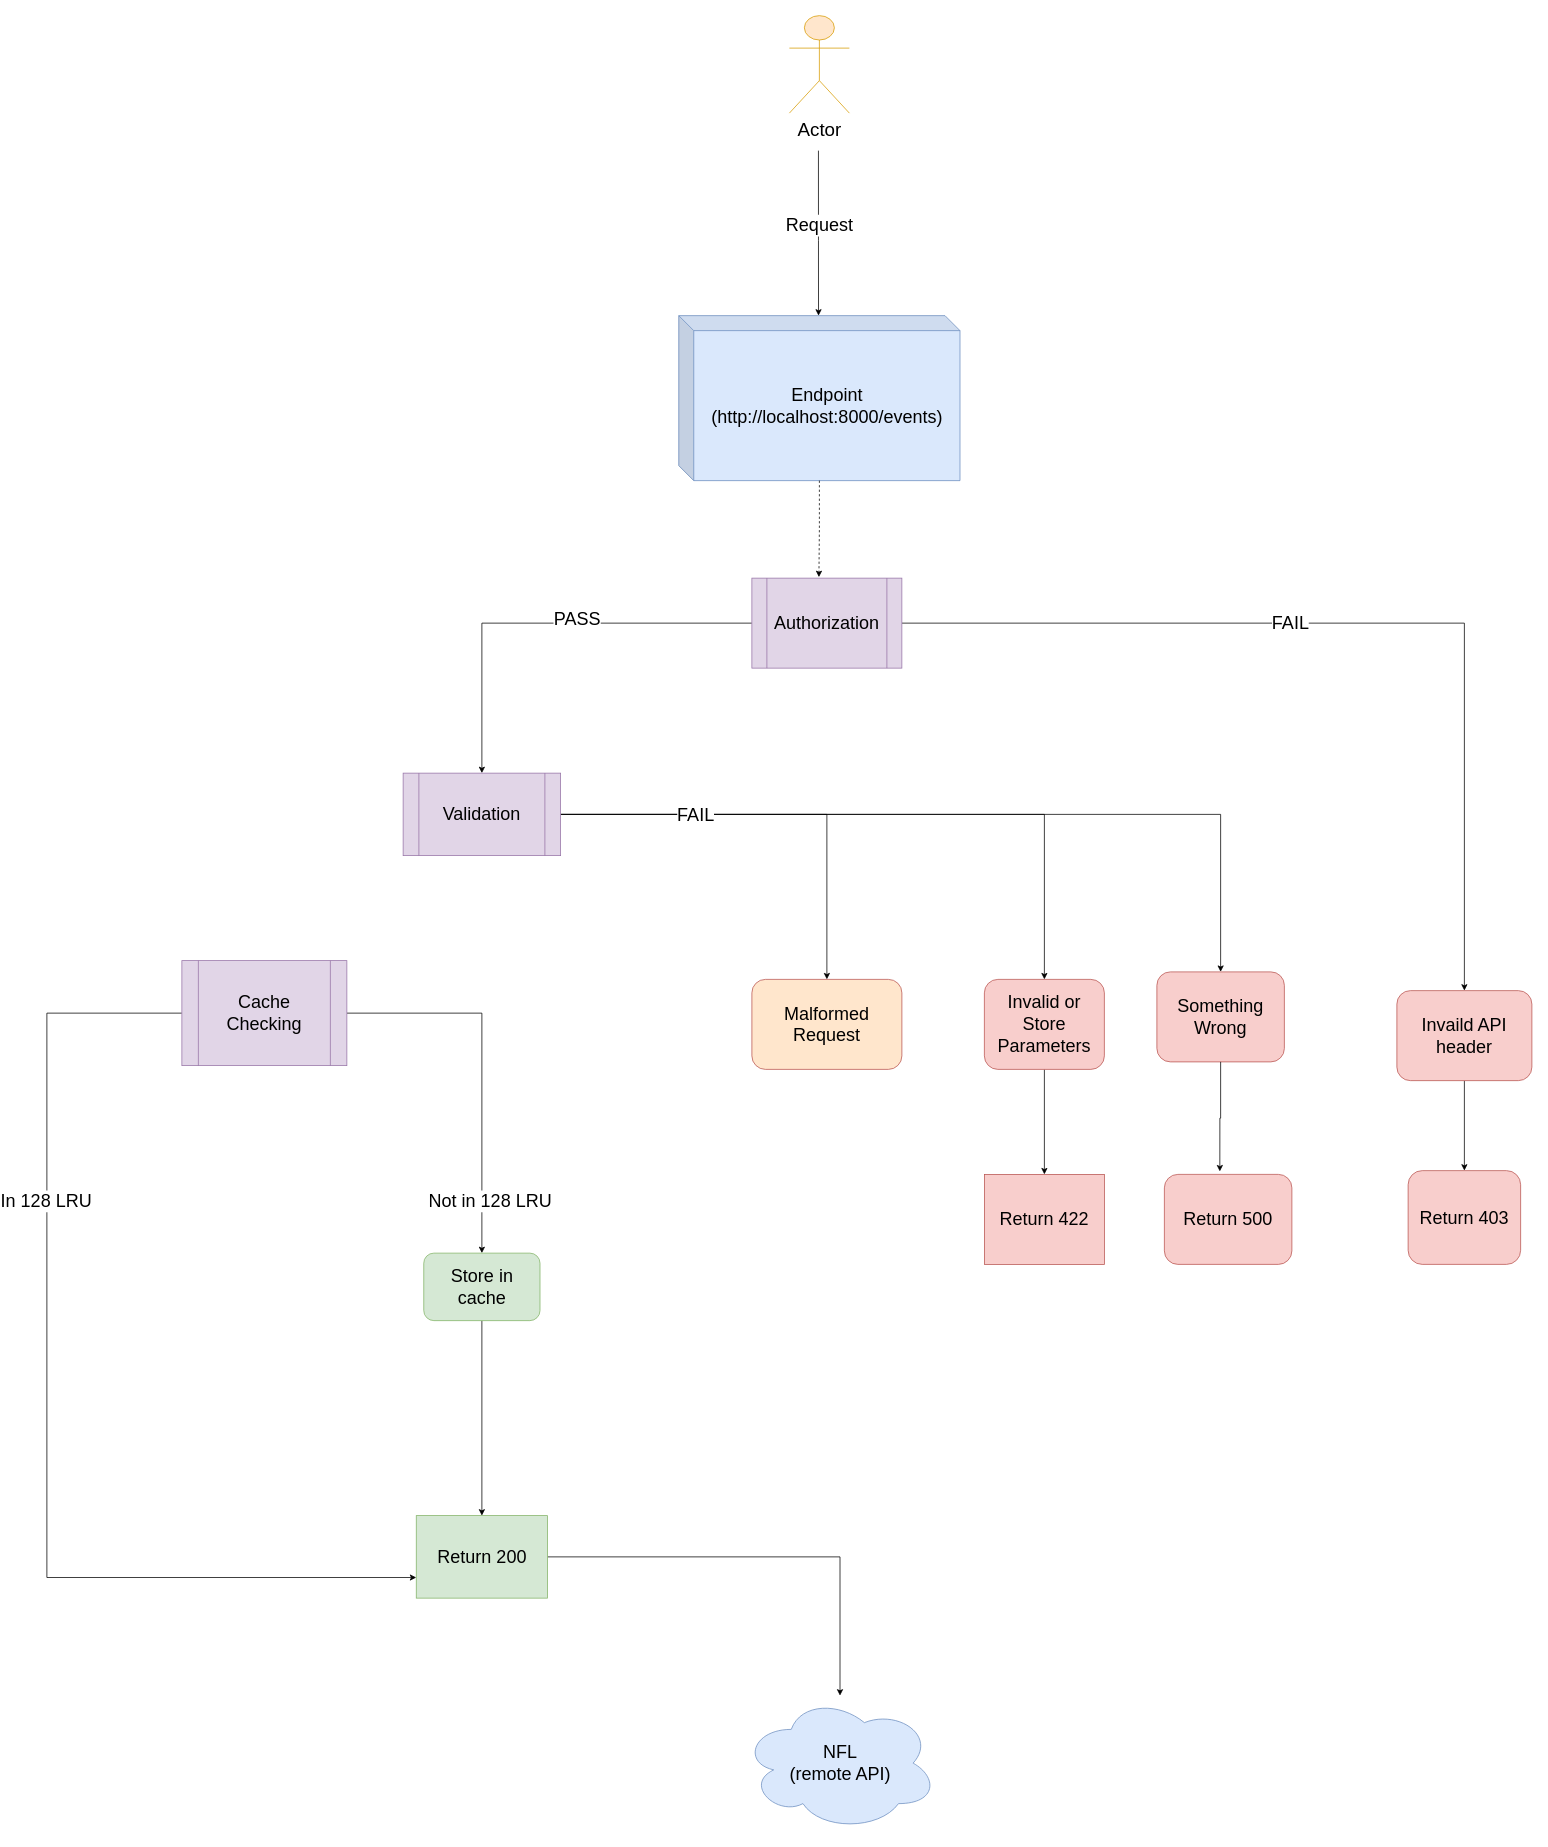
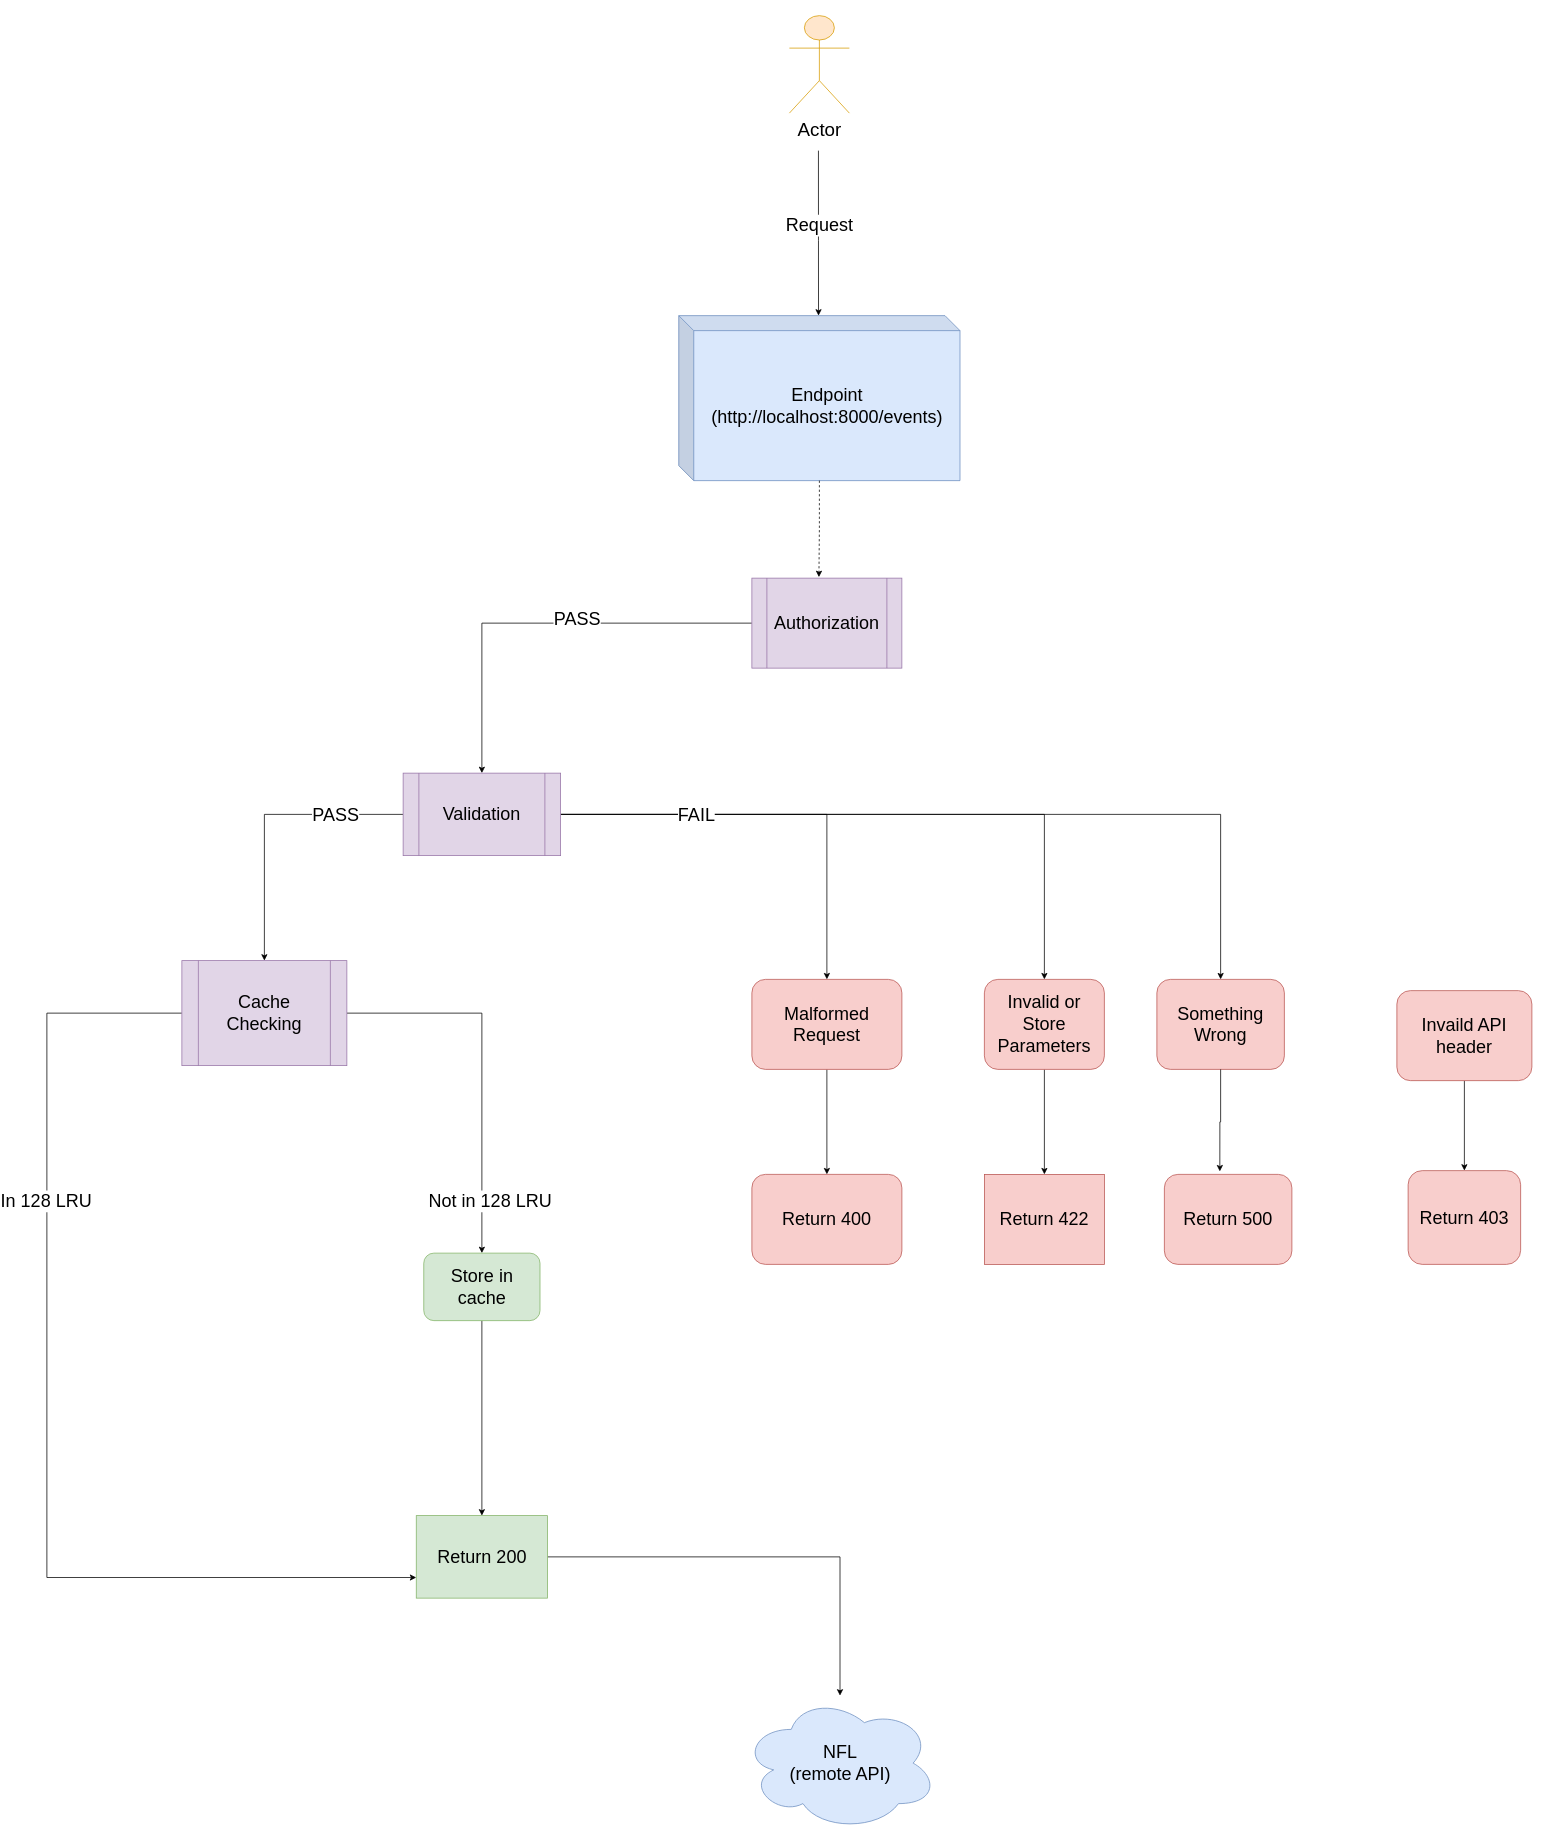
  <mxCell id="0" />
  <mxCell id="1" parent="0" />
  <mxCell id="2" value="&lt;font style=&quot;font-size: 24px;&quot;&gt;NFL&lt;br&gt;(remote API)&lt;/font&gt;" style="ellipse;shape=cloud;whiteSpace=wrap;html=1;fillColor=#dae8fc;strokeColor=#6c8ebf;" vertex="1" parent="1"><mxGeometry x="947.5" y="2260" width="260" height="180" as="geometry" /></mxCell>
  <mxCell id="3" style="edgeStyle=orthogonalEdgeStyle;rounded=0;orthogonalLoop=1;jettySize=auto;html=1;" edge="1" parent="1"><mxGeometry relative="1" as="geometry"><mxPoint x="1048.75" y="200" as="sourcePoint" /><mxPoint x="1048.861" y="420" as="targetPoint" /><Array as="points"><mxPoint x="1048.75" y="320" /><mxPoint x="1048.75" y="320" /></Array></mxGeometry></mxCell>
  <mxCell id="4" value="Request" style="edgeLabel;html=1;align=center;verticalAlign=middle;resizable=0;points=[];fontSize=24;" vertex="1" connectable="0" parent="3"><mxGeometry x="0.003" y="1" relative="1" as="geometry"><mxPoint y="-10" as="offset" /></mxGeometry></mxCell>
  <mxCell id="5" value="Actor" style="shape=umlActor;verticalLabelPosition=bottom;verticalAlign=top;html=1;outlineConnect=0;fontSize=25;fillColor=#ffe6cc;strokeColor=#d79b00;" vertex="1" parent="1"><mxGeometry x="1010" y="20" width="80" height="130" as="geometry" /></mxCell>
  <mxCell id="6" value="&lt;font style=&quot;font-size: 24px;&quot;&gt;Endpoint&lt;/font&gt;&lt;div style=&quot;font-size: 24px;&quot;&gt;&lt;font style=&quot;font-size: 24px;&quot;&gt;(http://localhost:8000/events&lt;/font&gt;&lt;span style=&quot;background-color: initial;&quot;&gt;)&lt;/span&gt;&lt;/div&gt;" style="shape=cube;whiteSpace=wrap;html=1;boundedLbl=1;backgroundOutline=1;darkOpacity=0.05;darkOpacity2=0.1;fillColor=#dae8fc;strokeColor=#6c8ebf;" vertex="1" parent="1"><mxGeometry x="862.5" y="420" width="375" height="220" as="geometry" /></mxCell>
  <mxCell id="7" style="edgeStyle=orthogonalEdgeStyle;rounded=0;orthogonalLoop=1;jettySize=auto;html=1;entryX=0.5;entryY=0;entryDx=0;entryDy=0;" edge="1" parent="1" source="10" target="18"><mxGeometry relative="1" as="geometry" /></mxCell>
  <mxCell id="8" value="&lt;font style=&quot;font-size: 24px;&quot;&gt;PASS&lt;/font&gt;" style="edgeLabel;html=1;align=center;verticalAlign=middle;resizable=0;points=[];fontSize=24;" vertex="1" connectable="0" parent="7"><mxGeometry x="-0.163" y="-6" relative="1" as="geometry"><mxPoint as="offset" /></mxGeometry></mxCell>
- <mxCell id="9" value="&lt;font style=&quot;font-size: 24px;&quot;&gt;FAIL&lt;/font&gt;" style="edgeStyle=orthogonalEdgeStyle;rounded=0;orthogonalLoop=1;jettySize=auto;html=1;entryX=0.5;entryY=0;entryDx=0;entryDy=0;strokeWidth=1;" edge="1" parent="1" source="10" target="20"><mxGeometry x="-0.164" relative="1" as="geometry"><mxPoint as="offset" /></mxGeometry></mxCell>
  <mxCell id="10" value="&lt;font style=&quot;font-size: 24px;&quot;&gt;Authorization&lt;/font&gt;" style="shape=process;whiteSpace=wrap;html=1;backgroundOutline=1;fillColor=#e1d5e7;strokeColor=#9673a6;" vertex="1" parent="1"><mxGeometry x="960" y="770" width="200" height="120" as="geometry" /></mxCell>
  <mxCell id="11" style="edgeStyle=orthogonalEdgeStyle;rounded=0;orthogonalLoop=1;jettySize=auto;html=1;entryX=0.447;entryY=-0.011;entryDx=0;entryDy=0;entryPerimeter=0;dashed=1;" edge="1" parent="1" source="6" target="10"><mxGeometry relative="1" as="geometry" /></mxCell>
+ <mxCell id="12" style="edgeStyle=orthogonalEdgeStyle;rounded=0;orthogonalLoop=1;jettySize=auto;html=1;entryX=0.5;entryY=0;entryDx=0;entryDy=0;" edge="1" parent="1" source="18" target="26"><mxGeometry relative="1" as="geometry" /></mxCell>
+ <mxCell id="13" value="PASS" style="edgeLabel;html=1;align=center;verticalAlign=middle;resizable=0;points=[];fontSize=24;" vertex="1" connectable="0" parent="12"><mxGeometry x="-0.522" y="3" relative="1" as="geometry"><mxPoint y="-3" as="offset" /></mxGeometry></mxCell>
  <mxCell id="14" style="edgeStyle=orthogonalEdgeStyle;rounded=0;orthogonalLoop=1;jettySize=auto;html=1;" edge="1" parent="1" source="18" target="30"><mxGeometry relative="1" as="geometry" /></mxCell>
  <mxCell id="15" style="edgeStyle=orthogonalEdgeStyle;rounded=0;orthogonalLoop=1;jettySize=auto;html=1;" edge="1" parent="1" source="18" target="32"><mxGeometry relative="1" as="geometry" /></mxCell>
  <mxCell id="16" style="edgeStyle=orthogonalEdgeStyle;rounded=0;orthogonalLoop=1;jettySize=auto;html=1;entryX=0.5;entryY=0;entryDx=0;entryDy=0;" edge="1" parent="1" source="18" target="33"><mxGeometry relative="1" as="geometry" /></mxCell>
  <mxCell id="17" value="&lt;div style=&quot;font-size: 24px;&quot;&gt;FAIL&lt;/div&gt;" style="edgeLabel;html=1;align=center;verticalAlign=middle;resizable=0;points=[];fontSize=24;" vertex="1" connectable="0" parent="16"><mxGeometry x="-0.672" relative="1" as="geometry"><mxPoint as="offset" /></mxGeometry></mxCell>
  <mxCell id="18" value="Validation" style="shape=process;whiteSpace=wrap;html=1;backgroundOutline=1;fontSize=24;fillColor=#e1d5e7;strokeColor=#9673a6;" vertex="1" parent="1"><mxGeometry x="495" y="1030" width="210" height="110" as="geometry" /></mxCell>
  <mxCell id="19" style="edgeStyle=orthogonalEdgeStyle;rounded=0;orthogonalLoop=1;jettySize=auto;html=1;entryX=0.5;entryY=0;entryDx=0;entryDy=0;" edge="1" parent="1" source="20" target="21"><mxGeometry relative="1" as="geometry" /></mxCell>
  <mxCell id="20" value="&lt;div&gt;&lt;font style=&quot;font-size: 24px;&quot;&gt;Invaild API header&lt;/font&gt;&lt;/div&gt;" style="rounded=1;whiteSpace=wrap;html=1;fillColor=#f8cecc;strokeColor=#b85450;" vertex="1" parent="1"><mxGeometry x="1820" y="1320" width="180" height="120" as="geometry" /></mxCell>
  <mxCell id="21" value="Return 403" style="rounded=1;whiteSpace=wrap;html=1;fontSize=24;fillColor=#f8cecc;strokeColor=#b85450;" vertex="1" parent="1"><mxGeometry x="1835" y="1560" width="150" height="125" as="geometry" /></mxCell>
  <mxCell id="22" style="edgeStyle=orthogonalEdgeStyle;rounded=0;orthogonalLoop=1;jettySize=auto;html=1;" edge="1" parent="1" source="26" target="28"><mxGeometry relative="1" as="geometry" /></mxCell>
  <mxCell id="23" value="Not in 128 LRU" style="edgeLabel;html=1;align=center;verticalAlign=middle;resizable=0;points=[];fontSize=24;fontStyle=0" vertex="1" connectable="0" parent="22"><mxGeometry x="0.441" y="1" relative="1" as="geometry"><mxPoint x="9" y="70" as="offset" /></mxGeometry></mxCell>
  <mxCell id="24" style="edgeStyle=orthogonalEdgeStyle;rounded=0;orthogonalLoop=1;jettySize=auto;html=1;entryX=0;entryY=0.75;entryDx=0;entryDy=0;" edge="1" parent="1" source="26" target="39"><mxGeometry relative="1" as="geometry"><Array as="points"><mxPoint x="20" y="1350" /><mxPoint x="20" y="2102" /></Array></mxGeometry></mxCell>
  <mxCell id="25" value="In 128 LRU" style="edgeLabel;html=1;align=center;verticalAlign=middle;resizable=0;points=[];fontSize=24;" vertex="1" connectable="0" parent="24"><mxGeometry x="-0.436" y="-2" relative="1" as="geometry"><mxPoint y="28" as="offset" /></mxGeometry></mxCell>
  <mxCell id="26" value="Cache Chec&lt;span style=&quot;background-color: initial;&quot;&gt;king&lt;/span&gt;" style="shape=process;whiteSpace=wrap;html=1;backgroundOutline=1;fontSize=24;fillColor=#e1d5e7;strokeColor=#9673a6;" vertex="1" parent="1"><mxGeometry x="200" y="1280" width="220" height="140" as="geometry" /></mxCell>
  <mxCell id="27" style="edgeStyle=orthogonalEdgeStyle;rounded=0;orthogonalLoop=1;jettySize=auto;html=1;entryX=0.5;entryY=0;entryDx=0;entryDy=0;" edge="1" parent="1" source="28" target="39"><mxGeometry relative="1" as="geometry" /></mxCell>
  <mxCell id="28" value="Store in cache" style="rounded=1;whiteSpace=wrap;html=1;fillColor=#d5e8d4;strokeColor=#82b366;fontSize=24;" vertex="1" parent="1"><mxGeometry x="522.5" y="1670" width="155" height="90" as="geometry" /></mxCell>
- <mxCell id="30" value="Malformed Request" style="rounded=1;whiteSpace=wrap;html=1;fontSize=24;fillColor=#ffe6cc;strokeColor=#b85450;" vertex="1" parent="1"><mxGeometry x="960" y="1305" width="200" height="120" as="geometry" /></mxCell>
+ <mxCell id="29" style="edgeStyle=orthogonalEdgeStyle;rounded=0;orthogonalLoop=1;jettySize=auto;html=1;entryX=0.5;entryY=0;entryDx=0;entryDy=0;" edge="1" parent="1" source="30" target="34"><mxGeometry relative="1" as="geometry" /></mxCell>
+ <mxCell id="30" value="Malformed Request" style="rounded=1;whiteSpace=wrap;html=1;fontSize=24;fillColor=#f8cecc;strokeColor=#b85450;" vertex="1" parent="1"><mxGeometry x="960" y="1305" width="200" height="120" as="geometry" /></mxCell>
  <mxCell id="31" style="edgeStyle=orthogonalEdgeStyle;rounded=0;orthogonalLoop=1;jettySize=auto;html=1;" edge="1" parent="1" source="32" target="35"><mxGeometry relative="1" as="geometry" /></mxCell>
  <mxCell id="32" value="Invalid or Store Parameters" style="rounded=1;whiteSpace=wrap;html=1;fontSize=24;fillColor=#f8cecc;strokeColor=#b85450;" vertex="1" parent="1"><mxGeometry x="1270" y="1305" width="160" height="120" as="geometry" /></mxCell>
- <mxCell id="33" value="Something Wrong" style="rounded=1;whiteSpace=wrap;html=1;fontSize=24;fillColor=#f8cecc;strokeColor=#b85450;" vertex="1" parent="1"><mxGeometry x="1500" y="1295" width="170" height="120" as="geometry" /></mxCell>
+ <mxCell id="33" value="Something Wrong" style="rounded=1;whiteSpace=wrap;html=1;fontSize=24;fillColor=#f8cecc;strokeColor=#b85450;" vertex="1" parent="1"><mxGeometry x="1500" y="1305" width="170" height="120" as="geometry" /></mxCell>
+ <mxCell id="34" value="Return 400" style="rounded=1;whiteSpace=wrap;html=1;fontSize=24;fillColor=#f8cecc;strokeColor=#b85450;" vertex="1" parent="1"><mxGeometry x="960" y="1565" width="200" height="120" as="geometry" /></mxCell>
  <mxCell id="35" value="Return 422" style="whiteSpace=wrap;html=1;fontSize=24;fillColor=#f8cecc;strokeColor=#b85450;rounded=0;" vertex="1" parent="1"><mxGeometry x="1270" y="1565" width="160" height="120" as="geometry" /></mxCell>
  <mxCell id="36" value="Return 500" style="rounded=1;whiteSpace=wrap;html=1;fontSize=24;fillColor=#f8cecc;strokeColor=#b85450;" vertex="1" parent="1"><mxGeometry x="1510" y="1565" width="170" height="120" as="geometry" /></mxCell>
  <mxCell id="37" style="edgeStyle=orthogonalEdgeStyle;rounded=0;orthogonalLoop=1;jettySize=auto;html=1;entryX=0.435;entryY=-0.033;entryDx=0;entryDy=0;entryPerimeter=0;" edge="1" parent="1" source="33" target="36"><mxGeometry relative="1" as="geometry" /></mxCell>
  <mxCell id="38" style="edgeStyle=orthogonalEdgeStyle;rounded=0;orthogonalLoop=1;jettySize=auto;html=1;" edge="1" parent="1" source="39" target="2"><mxGeometry relative="1" as="geometry" /></mxCell>
  <mxCell id="39" value="Return 200" style="whiteSpace=wrap;html=1;fontSize=24;fillColor=#d5e8d4;strokeColor=#82b366;rounded=0;" vertex="1" parent="1"><mxGeometry x="512.5" y="2020" width="175" height="110" as="geometry" /></mxCell>
